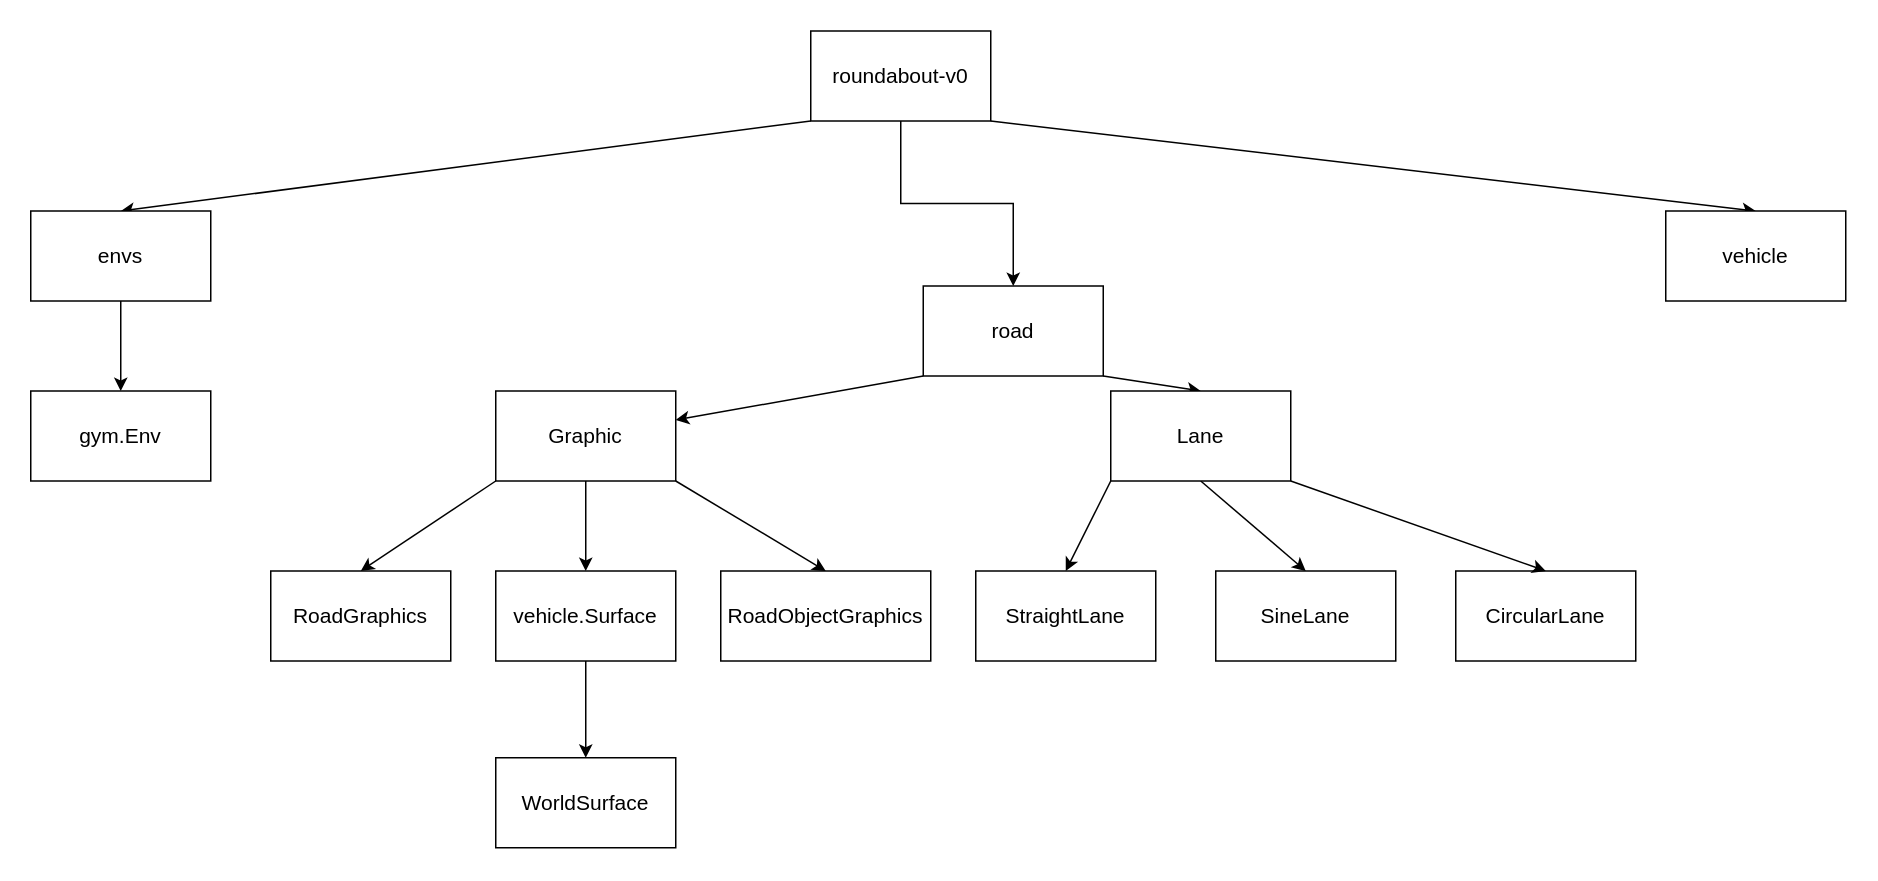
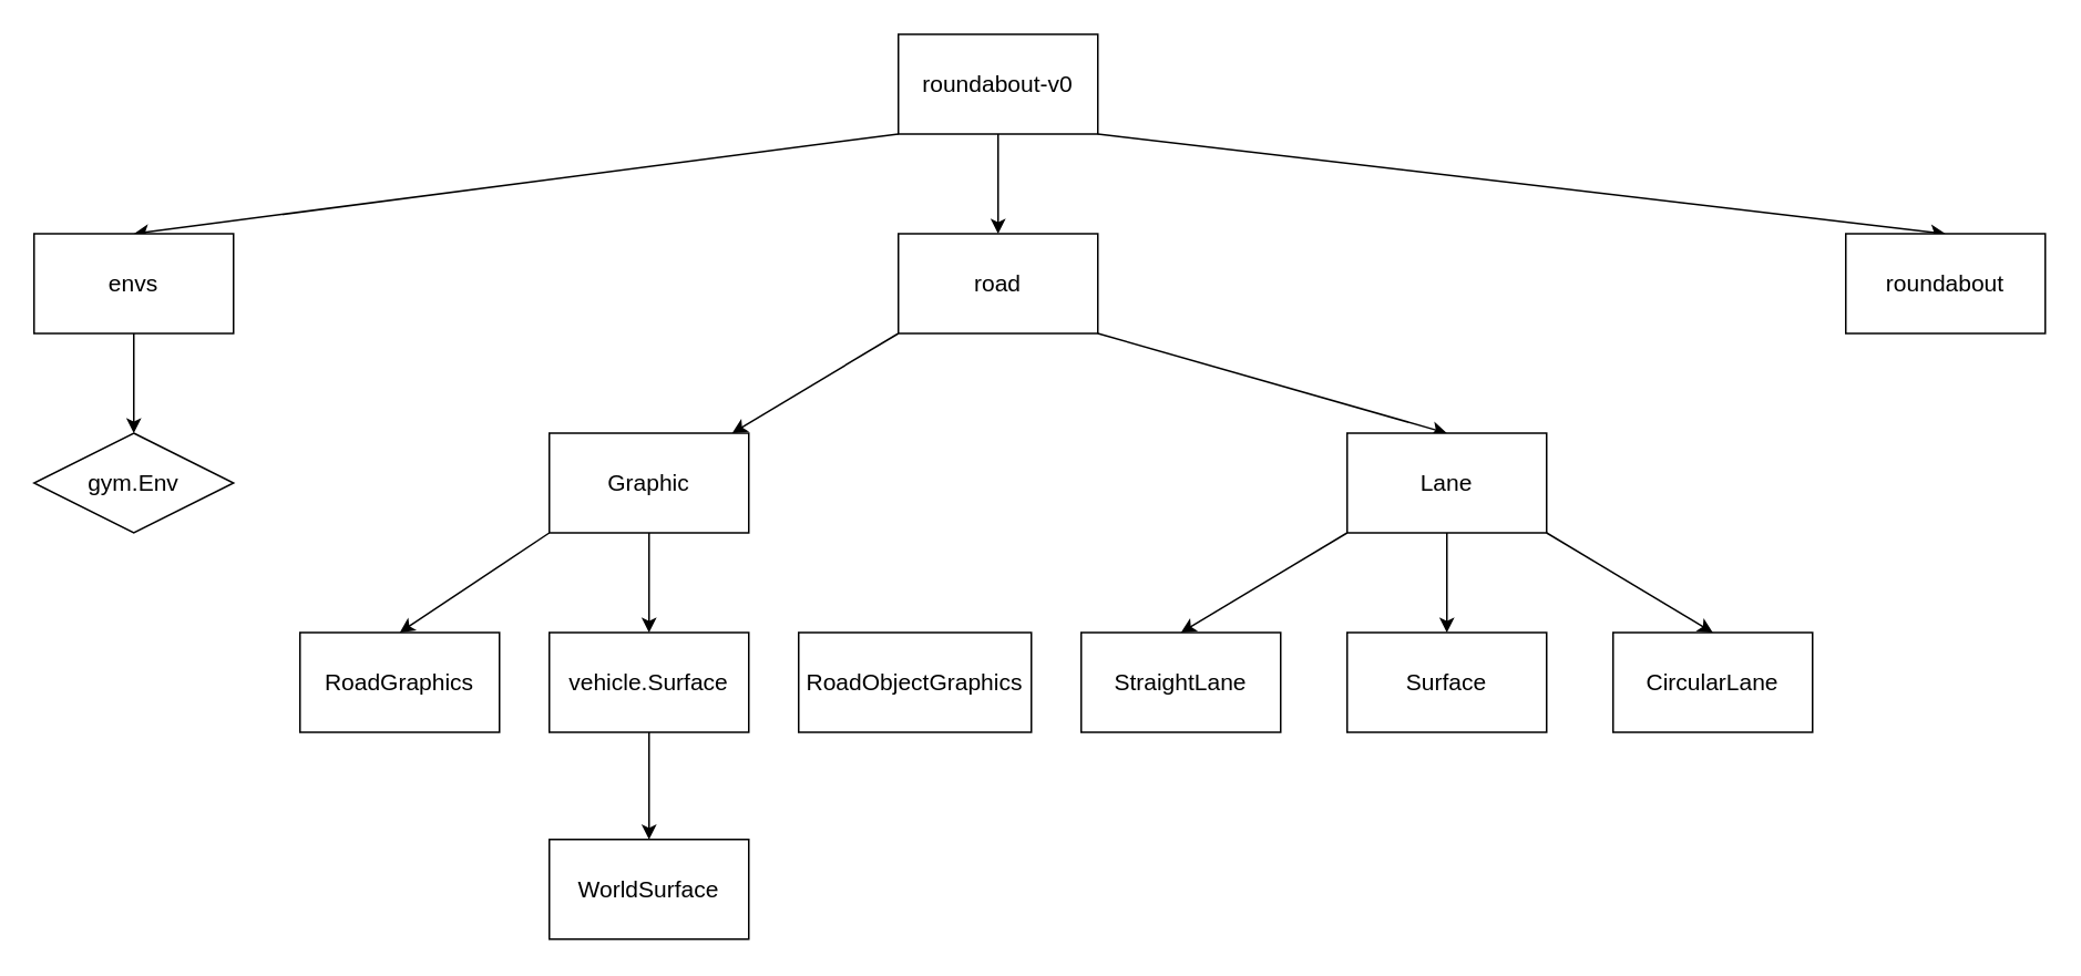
  <mxCell id="0" />
  <mxCell id="1" parent="0" />
  <mxCell id="2" style="rounded=0;orthogonalLoop=1;jettySize=auto;html=1;exitX=0;exitY=1;exitDx=0;exitDy=0;entryX=0.5;entryY=0;entryDx=0;entryDy=0;" edge="1" parent="1" source="5" target="7"><mxGeometry relative="1" as="geometry" /></mxCell>
  <mxCell id="3" style="rounded=0;orthogonalLoop=1;jettySize=auto;html=1;exitX=1;exitY=1;exitDx=0;exitDy=0;entryX=0.5;entryY=0;entryDx=0;entryDy=0;" edge="1" parent="1" source="5" target="12"><mxGeometry relative="1" as="geometry" /></mxCell>
  <mxCell id="4" value="" style="edgeStyle=orthogonalEdgeStyle;rounded=0;orthogonalLoop=1;jettySize=auto;html=1;" edge="1" parent="1" source="5" target="21"><mxGeometry relative="1" as="geometry" /></mxCell>
  <mxCell id="5" value="&lt;font style=&quot;font-size: 14px;&quot;&gt;roundabout-v0&lt;/font&gt;" style="rounded=0;whiteSpace=wrap;html=1;" vertex="1" parent="1"><mxGeometry x="540" y="20" width="120" height="60" as="geometry" /></mxCell>
  <mxCell id="6" value="" style="edgeStyle=orthogonalEdgeStyle;rounded=0;orthogonalLoop=1;jettySize=auto;html=1;" edge="1" parent="1" source="7" target="13"><mxGeometry relative="1" as="geometry" /></mxCell>
  <mxCell id="7" value="&lt;font style=&quot;font-size: 14px;&quot;&gt;envs&lt;/font&gt;" style="rounded=0;whiteSpace=wrap;html=1;" vertex="1" parent="1"><mxGeometry x="20" y="140" width="120" height="60" as="geometry" /></mxCell>
  <mxCell id="8" value="" style="edgeStyle=orthogonalEdgeStyle;rounded=0;orthogonalLoop=1;jettySize=auto;html=1;" edge="1" parent="1" source="11" target="15"><mxGeometry relative="1" as="geometry" /></mxCell>
  <mxCell id="9" style="rounded=0;orthogonalLoop=1;jettySize=auto;html=1;exitX=0;exitY=1;exitDx=0;exitDy=0;entryX=0.5;entryY=0;entryDx=0;entryDy=0;" edge="1" parent="1" source="11" target="17"><mxGeometry relative="1" as="geometry"><mxPoint x="480" y="230" as="targetPoint" /></mxGeometry></mxCell>
- <mxCell id="10" style="rounded=0;orthogonalLoop=1;jettySize=auto;html=1;exitX=1;exitY=1;exitDx=0;exitDy=0;entryX=0.5;entryY=0;entryDx=0;entryDy=0;" edge="1" parent="1" source="11" target="18"><mxGeometry relative="1" as="geometry" /></mxCell>
  <mxCell id="11" value="&lt;font style=&quot;font-size: 14px;&quot;&gt;Graphic&lt;/font&gt;" style="rounded=0;whiteSpace=wrap;html=1;" vertex="1" parent="1"><mxGeometry x="330" y="260" width="120" height="60" as="geometry" /></mxCell>
- <mxCell id="12" value="&lt;font style=&quot;font-size: 14px;&quot;&gt;vehicle&lt;/font&gt;" style="rounded=0;whiteSpace=wrap;html=1;" vertex="1" parent="1"><mxGeometry x="1110" y="140" width="120" height="60" as="geometry" /></mxCell>
- <mxCell id="13" value="&lt;font style=&quot;font-size: 14px;&quot;&gt;gym.Env&lt;/font&gt;" style="rounded=0;whiteSpace=wrap;html=1;" vertex="1" parent="1"><mxGeometry x="20" y="260" width="120" height="60" as="geometry" /></mxCell>
+ <mxCell id="12" value="&lt;font style=&quot;font-size: 14px;&quot;&gt;roundabout&lt;/font&gt;" style="rounded=0;whiteSpace=wrap;html=1;" vertex="1" parent="1"><mxGeometry x="1110" y="140" width="120" height="60" as="geometry" /></mxCell>
+ <mxCell id="13" value="&lt;font style=&quot;font-size: 14px;&quot;&gt;gym.Env&lt;/font&gt;" style="rhombus;whiteSpace=wrap;html=1;" vertex="1" parent="1"><mxGeometry x="20" y="260" width="120" height="60" as="geometry" /></mxCell>
  <mxCell id="14" value="" style="edgeStyle=orthogonalEdgeStyle;rounded=0;orthogonalLoop=1;jettySize=auto;html=1;" edge="1" parent="1" source="15" target="16"><mxGeometry relative="1" as="geometry" /></mxCell>
  <mxCell id="15" value="&lt;font style=&quot;font-size: 14px;&quot;&gt;vehicle.Surface&lt;/font&gt;" style="rounded=0;whiteSpace=wrap;html=1;" vertex="1" parent="1"><mxGeometry x="330" y="380" width="120" height="60" as="geometry" /></mxCell>
  <mxCell id="16" value="&lt;font style=&quot;font-size: 14px;&quot;&gt;WorldSurface&lt;/font&gt;" style="rounded=0;whiteSpace=wrap;html=1;" vertex="1" parent="1"><mxGeometry x="330" y="504.5" width="120" height="60" as="geometry" /></mxCell>
  <mxCell id="17" value="&lt;font style=&quot;font-size: 14px;&quot;&gt;RoadGraphics&lt;/font&gt;" style="rounded=0;whiteSpace=wrap;html=1;" vertex="1" parent="1"><mxGeometry y="380" width="120" height="60" as="geometry" x="180" /></mxCell>
  <mxCell id="18" value="&lt;font style=&quot;font-size: 14px;&quot;&gt;RoadObjectGraphics&lt;/font&gt;" style="rounded=0;whiteSpace=wrap;html=1;" vertex="1" parent="1"><mxGeometry x="480" y="380" width="140" height="60" as="geometry" /></mxCell>
  <mxCell id="19" style="rounded=0;orthogonalLoop=1;jettySize=auto;html=1;exitX=0;exitY=1;exitDx=0;exitDy=0;" edge="1" parent="1" source="21" target="11"><mxGeometry relative="1" as="geometry" /></mxCell>
  <mxCell id="20" style="edgeStyle=none;shape=connector;rounded=0;orthogonalLoop=1;jettySize=auto;html=1;exitX=1;exitY=1;exitDx=0;exitDy=0;entryX=0.5;entryY=0;entryDx=0;entryDy=0;labelBackgroundColor=default;strokeColor=default;fontFamily=Helvetica;fontSize=11;fontColor=default;endArrow=classic;" edge="1" parent="1" source="21" target="28"><mxGeometry relative="1" as="geometry" /></mxCell>
- <mxCell id="21" value="&lt;font style=&quot;font-size: 14px;&quot;&gt;road&lt;/font&gt;" style="rounded=0;whiteSpace=wrap;html=1;" vertex="1" parent="1"><mxGeometry x="615" y="190" width="120" height="60" as="geometry" /></mxCell>
+ <mxCell id="21" value="&lt;font style=&quot;font-size: 14px;&quot;&gt;road&lt;/font&gt;" style="rounded=0;whiteSpace=wrap;html=1;" vertex="1" parent="1"><mxGeometry x="540" y="140" width="120" height="60" as="geometry" /></mxCell>
  <mxCell id="22" value="&lt;font style=&quot;font-size: 14px;&quot;&gt;StraightLane&lt;/font&gt;" style="rounded=0;whiteSpace=wrap;html=1;" vertex="1" parent="1"><mxGeometry x="650" y="380" width="120" height="60" as="geometry" /></mxCell>
- <mxCell id="23" value="&lt;font style=&quot;font-size: 14px;&quot;&gt;SineLane&lt;/font&gt;" style="rounded=0;whiteSpace=wrap;html=1;" vertex="1" parent="1"><mxGeometry x="810" y="380" width="120" height="60" as="geometry" /></mxCell>
+ <mxCell id="23" value="&lt;font style=&quot;font-size: 14px;&quot;&gt;Surface&lt;/font&gt;" style="rounded=0;whiteSpace=wrap;html=1;" vertex="1" parent="1"><mxGeometry x="810" y="380" width="120" height="60" as="geometry" /></mxCell>
  <mxCell id="24" value="&lt;font style=&quot;font-size: 14px;&quot;&gt;CircularLane&lt;/font&gt;" style="rounded=0;whiteSpace=wrap;html=1;" vertex="1" parent="1"><mxGeometry x="970" y="380" width="120" height="60" as="geometry" /></mxCell>
  <mxCell id="25" style="edgeStyle=none;shape=connector;rounded=0;orthogonalLoop=1;jettySize=auto;html=1;exitX=0;exitY=1;exitDx=0;exitDy=0;entryX=0.5;entryY=0;entryDx=0;entryDy=0;labelBackgroundColor=default;strokeColor=default;fontFamily=Helvetica;fontSize=11;fontColor=default;endArrow=classic;" edge="1" parent="1" source="28" target="22"><mxGeometry relative="1" as="geometry" /></mxCell>
  <mxCell id="26" style="edgeStyle=none;shape=connector;rounded=0;orthogonalLoop=1;jettySize=auto;html=1;exitX=0.5;exitY=1;exitDx=0;exitDy=0;entryX=0.5;entryY=0;entryDx=0;entryDy=0;labelBackgroundColor=default;strokeColor=default;fontFamily=Helvetica;fontSize=11;fontColor=default;endArrow=classic;" edge="1" parent="1" source="28" target="23"><mxGeometry relative="1" as="geometry" /></mxCell>
  <mxCell id="27" style="edgeStyle=none;shape=connector;rounded=0;orthogonalLoop=1;jettySize=auto;html=1;exitX=1;exitY=1;exitDx=0;exitDy=0;entryX=0.5;entryY=0;entryDx=0;entryDy=0;labelBackgroundColor=default;strokeColor=default;fontFamily=Helvetica;fontSize=11;fontColor=default;endArrow=classic;" edge="1" parent="1" source="28" target="24"><mxGeometry relative="1" as="geometry" /></mxCell>
- <mxCell id="28" value="&lt;font style=&quot;font-size: 14px;&quot;&gt;Lane&lt;/font&gt;" style="rounded=0;whiteSpace=wrap;html=1;" vertex="1" parent="1"><mxGeometry x="740" y="260" width="120" height="60" as="geometry" /></mxCell>
+ <mxCell id="28" value="&lt;font style=&quot;font-size: 14px;&quot;&gt;Lane&lt;/font&gt;" style="rounded=0;whiteSpace=wrap;html=1;" vertex="1" parent="1"><mxGeometry x="810" y="260" width="120" height="60" as="geometry" /></mxCell>
